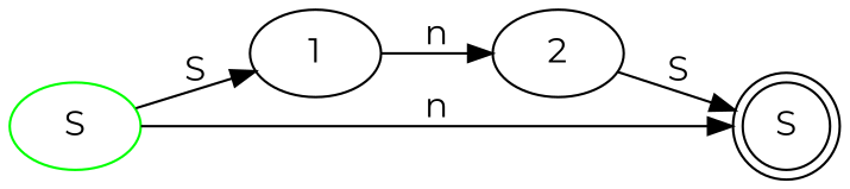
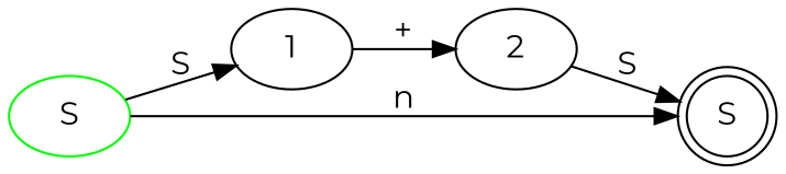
  digraph {
    rankdir=LR
    fontname=Montserrat
    node [fontname=Montserrat]
    edge [fontname=Montserrat]
    n1 [color=green label=S]
    1
    n3 [label=S shape=doublecircle]
    2
    n1 -> 1 [label=S]
    n1 -> n3 [label=n]
-   1 -> 2 [label=n]
+   1 -> 2 [label="+"]
    2 -> n3 [label=S]
  }
